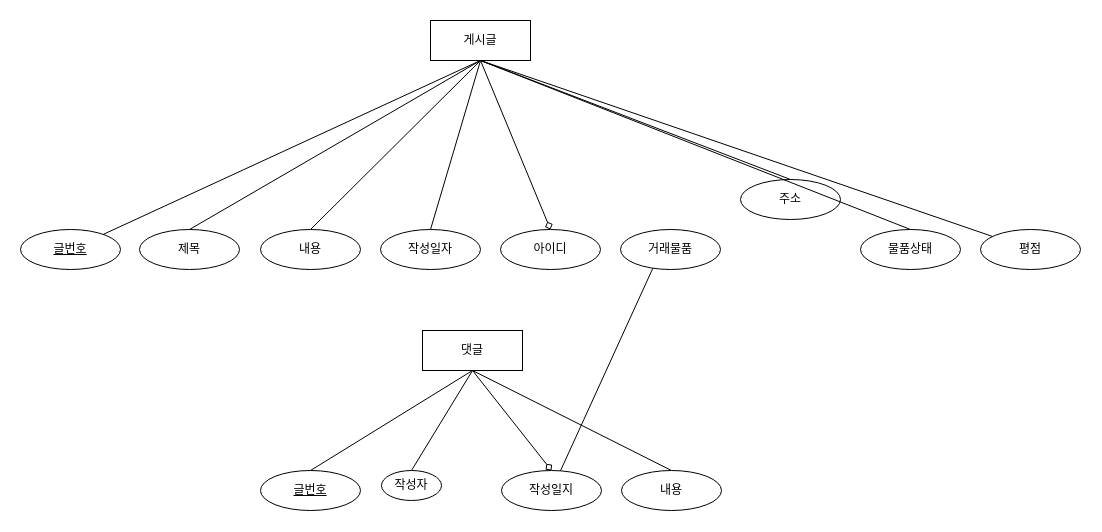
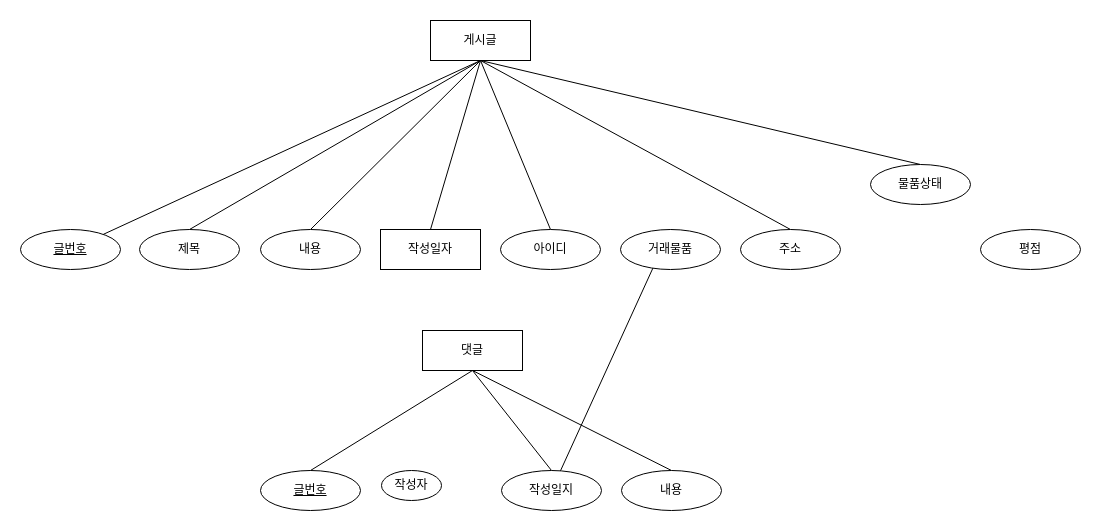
  <mxCell id="0" />
  <mxCell id="1" parent="0" />
  <mxCell id="2" value="&lt;font style=&quot;vertical-align: inherit&quot;&gt;&lt;font style=&quot;vertical-align: inherit&quot;&gt;제목&lt;/font&gt;&lt;/font&gt;" style="ellipse;whiteSpace=wrap;html=1;align=center;" vertex="1" parent="1"><mxGeometry x="139" y="229" width="100" height="40" as="geometry" /></mxCell>
  <mxCell id="3" style="rounded=0;orthogonalLoop=1;jettySize=auto;html=1;exitX=0.5;exitY=1;exitDx=0;exitDy=0;endArrow=none;endFill=0;entryX=0.5;entryY=0;entryDx=0;entryDy=0;" edge="1" parent="1" source="7" target="2"><mxGeometry relative="1" as="geometry" /></mxCell>
  <mxCell id="4" style="edgeStyle=none;rounded=0;orthogonalLoop=1;jettySize=auto;html=1;exitX=0.5;exitY=1;exitDx=0;exitDy=0;entryX=0.5;entryY=0;entryDx=0;entryDy=0;endArrow=none;endFill=0;" edge="1" parent="1" source="7" target="8"><mxGeometry relative="1" as="geometry" /></mxCell>
  <mxCell id="5" style="edgeStyle=none;rounded=0;orthogonalLoop=1;jettySize=auto;html=1;exitX=0.5;exitY=1;exitDx=0;exitDy=0;entryX=0.5;entryY=0;entryDx=0;entryDy=0;endArrow=none;endFill=0;" edge="1" parent="1" source="7" target="9"><mxGeometry relative="1" as="geometry" /></mxCell>
- <mxCell id="6" style="edgeStyle=none;rounded=0;orthogonalLoop=1;jettySize=auto;html=1;exitX=0.5;exitY=1;exitDx=0;exitDy=0;entryX=0.5;entryY=0;entryDx=0;entryDy=0;endArrow=diamond;endFill=0;" edge="1" parent="1" source="7" target="10"><mxGeometry relative="1" as="geometry" /></mxCell>
+ <mxCell id="6" style="edgeStyle=none;rounded=0;orthogonalLoop=1;jettySize=auto;html=1;exitX=0.5;exitY=1;exitDx=0;exitDy=0;entryX=0.5;entryY=0;entryDx=0;entryDy=0;endArrow=none;endFill=0;" edge="1" parent="1" source="7" target="10"><mxGeometry relative="1" as="geometry" /></mxCell>
  <mxCell id="7" value="게시글" style="whiteSpace=wrap;html=1;align=center;fontStyle=0" vertex="1" parent="1"><mxGeometry x="430" y="20" width="100" height="40" as="geometry" /></mxCell>
  <mxCell id="8" value="&lt;font style=&quot;vertical-align: inherit&quot;&gt;&lt;font style=&quot;vertical-align: inherit&quot;&gt;내용&lt;/font&gt;&lt;/font&gt;" style="ellipse;whiteSpace=wrap;html=1;align=center;" vertex="1" parent="1"><mxGeometry x="260" y="229" width="100" height="40" as="geometry" /></mxCell>
- <mxCell id="9" value="&lt;font style=&quot;vertical-align: inherit&quot;&gt;&lt;font style=&quot;vertical-align: inherit&quot;&gt;작성일자&lt;/font&gt;&lt;/font&gt;" style="ellipse;whiteSpace=wrap;html=1;align=center;" vertex="1" parent="1"><mxGeometry x="380" y="229" width="100" height="40" as="geometry" /></mxCell>
+ <mxCell id="9" value="&lt;font style=&quot;vertical-align: inherit&quot;&gt;&lt;font style=&quot;vertical-align: inherit&quot;&gt;작성일자&lt;/font&gt;&lt;/font&gt;" style="whiteSpace=wrap;html=1;align=center;rounded=0;" vertex="1" parent="1"><mxGeometry x="380" y="229" width="100" height="40" as="geometry" /></mxCell>
  <mxCell id="10" value="&lt;font style=&quot;vertical-align: inherit&quot;&gt;&lt;font style=&quot;vertical-align: inherit&quot;&gt;아이디&lt;/font&gt;&lt;/font&gt;" style="ellipse;whiteSpace=wrap;html=1;align=center;" vertex="1" parent="1"><mxGeometry x="500" y="229" width="100" height="40" as="geometry" /></mxCell>
  <mxCell id="11" style="edgeStyle=none;rounded=0;orthogonalLoop=1;jettySize=auto;html=1;exitX=0.5;exitY=0;exitDx=0;exitDy=0;endArrow=none;endFill=0;" edge="1" parent="1" source="12" target="26"><mxGeometry relative="1" as="geometry" /></mxCell>
  <mxCell id="12" value="&lt;font style=&quot;vertical-align: inherit&quot;&gt;&lt;font style=&quot;vertical-align: inherit&quot;&gt;거래물품&lt;/font&gt;&lt;/font&gt;" style="ellipse;whiteSpace=wrap;html=1;align=center;" vertex="1" parent="1"><mxGeometry x="620" y="229" width="100" height="40" as="geometry" /></mxCell>
  <mxCell id="13" style="edgeStyle=none;rounded=0;orthogonalLoop=1;jettySize=auto;html=1;exitX=0.5;exitY=0;exitDx=0;exitDy=0;entryX=0.5;entryY=1;entryDx=0;entryDy=0;endArrow=none;endFill=0;" edge="1" parent="1" source="14" target="7"><mxGeometry relative="1" as="geometry" /></mxCell>
- <mxCell id="14" value="&lt;font style=&quot;vertical-align: inherit&quot;&gt;&lt;font style=&quot;vertical-align: inherit&quot;&gt;주소&lt;/font&gt;&lt;/font&gt;" style="ellipse;whiteSpace=wrap;html=1;align=center;" vertex="1" parent="1"><mxGeometry x="740" y="179" width="100" height="40" as="geometry" /></mxCell>
+ <mxCell id="14" value="&lt;font style=&quot;vertical-align: inherit&quot;&gt;&lt;font style=&quot;vertical-align: inherit&quot;&gt;주소&lt;/font&gt;&lt;/font&gt;" style="ellipse;whiteSpace=wrap;html=1;align=center;" vertex="1" parent="1"><mxGeometry x="740" y="229" width="100" height="40" as="geometry" /></mxCell>
  <mxCell id="15" style="edgeStyle=none;rounded=0;orthogonalLoop=1;jettySize=auto;html=1;exitX=0.5;exitY=0;exitDx=0;exitDy=0;entryX=0.5;entryY=1;entryDx=0;entryDy=0;endArrow=none;endFill=0;" edge="1" parent="1" source="16" target="7"><mxGeometry relative="1" as="geometry" /></mxCell>
- <mxCell id="16" value="&lt;font style=&quot;vertical-align: inherit&quot;&gt;&lt;font style=&quot;vertical-align: inherit&quot;&gt;물품상태&lt;/font&gt;&lt;/font&gt;" style="ellipse;whiteSpace=wrap;html=1;align=center;" vertex="1" parent="1"><mxGeometry x="860" y="229" width="100" height="40" as="geometry" /></mxCell>
- <mxCell id="17" style="edgeStyle=none;rounded=0;orthogonalLoop=1;jettySize=auto;html=1;endArrow=none;endFill=0;entryX=0.5;entryY=1;entryDx=0;entryDy=0;" edge="1" parent="1" source="18" target="7"><mxGeometry relative="1" as="geometry" /></mxCell>
+ <mxCell id="16" value="&lt;font style=&quot;vertical-align: inherit&quot;&gt;&lt;font style=&quot;vertical-align: inherit&quot;&gt;물품상태&lt;/font&gt;&lt;/font&gt;" style="ellipse;whiteSpace=wrap;html=1;align=center;" vertex="1" parent="1"><mxGeometry x="870" y="164" width="100" height="40" as="geometry" /></mxCell>
  <mxCell id="18" value="&lt;font style=&quot;vertical-align: inherit&quot;&gt;&lt;font style=&quot;vertical-align: inherit&quot;&gt;평점&lt;/font&gt;&lt;/font&gt;" style="ellipse;whiteSpace=wrap;html=1;align=center;" vertex="1" parent="1"><mxGeometry x="980" y="229" width="100" height="40" as="geometry" /></mxCell>
  <mxCell id="19" value="글번호" style="ellipse;whiteSpace=wrap;html=1;align=center;fontStyle=4" vertex="1" parent="1"><mxGeometry x="260" y="470" width="100" height="40" as="geometry" /></mxCell>
  <mxCell id="20" style="rounded=0;orthogonalLoop=1;jettySize=auto;html=1;exitX=0.5;exitY=1;exitDx=0;exitDy=0;endArrow=none;endFill=0;entryX=0.5;entryY=0;entryDx=0;entryDy=0;" edge="1" source="24" target="19" parent="1"><mxGeometry relative="1" as="geometry" /></mxCell>
- <mxCell id="21" style="edgeStyle=none;rounded=0;orthogonalLoop=1;jettySize=auto;html=1;exitX=0.5;exitY=1;exitDx=0;exitDy=0;entryX=0.5;entryY=0;entryDx=0;entryDy=0;endArrow=none;endFill=0;" edge="1" source="24" target="25" parent="1"><mxGeometry relative="1" as="geometry" /></mxCell>
- <mxCell id="22" style="edgeStyle=none;rounded=0;orthogonalLoop=1;jettySize=auto;html=1;exitX=0.5;exitY=1;exitDx=0;exitDy=0;entryX=0.5;entryY=0;entryDx=0;entryDy=0;endArrow=diamond;endFill=0;" edge="1" source="24" target="26" parent="1"><mxGeometry relative="1" as="geometry" /></mxCell>
+ <mxCell id="22" style="edgeStyle=none;rounded=0;orthogonalLoop=1;jettySize=auto;html=1;exitX=0.5;exitY=1;exitDx=0;exitDy=0;entryX=0.5;entryY=0;entryDx=0;entryDy=0;endArrow=none;endFill=0;" edge="1" source="24" target="26" parent="1"><mxGeometry relative="1" as="geometry" /></mxCell>
  <mxCell id="23" style="edgeStyle=none;rounded=0;orthogonalLoop=1;jettySize=auto;html=1;exitX=0.5;exitY=1;exitDx=0;exitDy=0;entryX=0.5;entryY=0;entryDx=0;entryDy=0;endArrow=none;endFill=0;" edge="1" source="24" target="27" parent="1"><mxGeometry relative="1" as="geometry" /></mxCell>
  <mxCell id="24" value="&lt;font style=&quot;vertical-align: inherit&quot;&gt;&lt;font style=&quot;vertical-align: inherit&quot;&gt;&lt;font style=&quot;vertical-align: inherit&quot;&gt;&lt;font style=&quot;vertical-align: inherit&quot;&gt;댓글&lt;/font&gt;&lt;/font&gt;&lt;/font&gt;&lt;/font&gt;" style="whiteSpace=wrap;html=1;align=center;fontStyle=0" vertex="1" parent="1"><mxGeometry x="422" y="330" width="100" height="40" as="geometry" /></mxCell>
  <mxCell id="25" value="작성자" style="ellipse;whiteSpace=wrap;html=1;align=center;" vertex="1" parent="1"><mxGeometry x="381" y="470" width="60" height="30" as="geometry" /></mxCell>
  <mxCell id="26" value="작성일지" style="ellipse;whiteSpace=wrap;html=1;align=center;" vertex="1" parent="1"><mxGeometry x="501" y="470" width="100" height="40" as="geometry" /></mxCell>
  <mxCell id="27" value="내용" style="ellipse;whiteSpace=wrap;html=1;align=center;" vertex="1" parent="1"><mxGeometry x="621" y="470" width="100" height="40" as="geometry" /></mxCell>
  <mxCell id="28" style="edgeStyle=none;rounded=0;orthogonalLoop=1;jettySize=auto;html=1;endArrow=none;endFill=0;entryX=0.5;entryY=1;entryDx=0;entryDy=0;" edge="1" parent="1" source="29" target="7"><mxGeometry relative="1" as="geometry"><mxPoint x="620" y="140" as="targetPoint" /></mxGeometry></mxCell>
  <mxCell id="29" value="글번호" style="ellipse;whiteSpace=wrap;html=1;align=center;fontStyle=4" vertex="1" parent="1"><mxGeometry x="20" y="229" width="100" height="40" as="geometry" /></mxCell>
